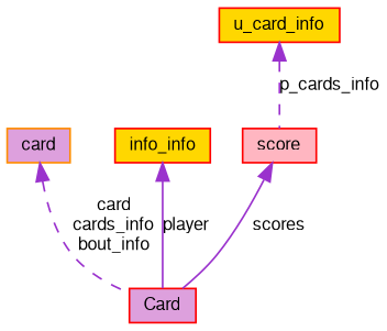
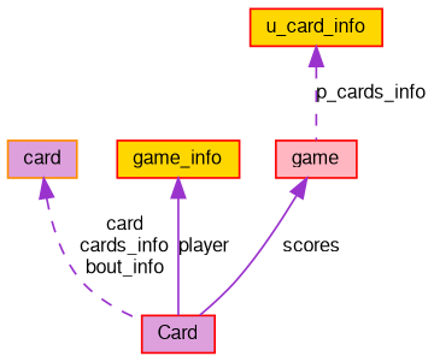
  digraph {
    node [color=red fillcolor=plum fontname=FreeSans fontsize=10 shape=record style=filled]
    edge [color=darkorchid3 dir=back fontname=FreeSans fontsize=10 labelfontname=FreeSans labelfontsize=10 style=dashed]
    n1 [fontcolor=black height=0.2 label=Card width=0.4]
    n2 [color=darkorange height=0.2 label=card width=0.4]
-   n3 [fillcolor=gold height=0.2 label=info_info width=0.4]
+   n3 [fillcolor=gold height=0.2 label=game_info width=0.4]
    n4 [fillcolor=gold height=0.2 label=u_card_info width=0.4]
-   n5 [fillcolor=lightpink height=0.2 label=score width=0.4]
+   n5 [fillcolor=lightpink height=0.2 label=game width=0.4]
    n2 -> n1 [label="card\ncards_info\nbout_info"]
    n3 -> n1 [label=player style=solid]
    n4 -> n5 [label=p_cards_info]
    n5 -> n1 [label=scores style=solid]
  }
